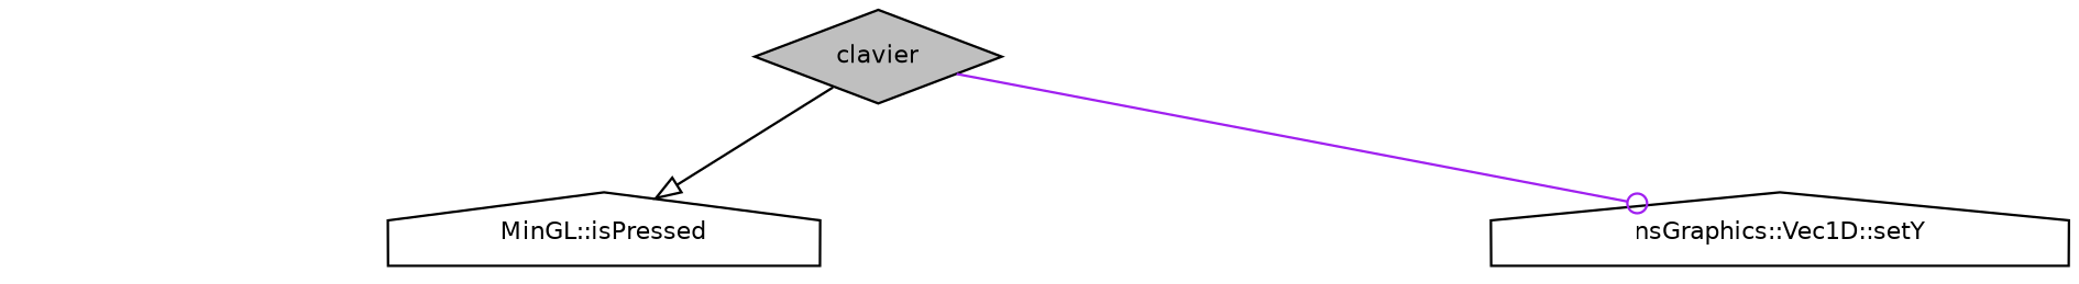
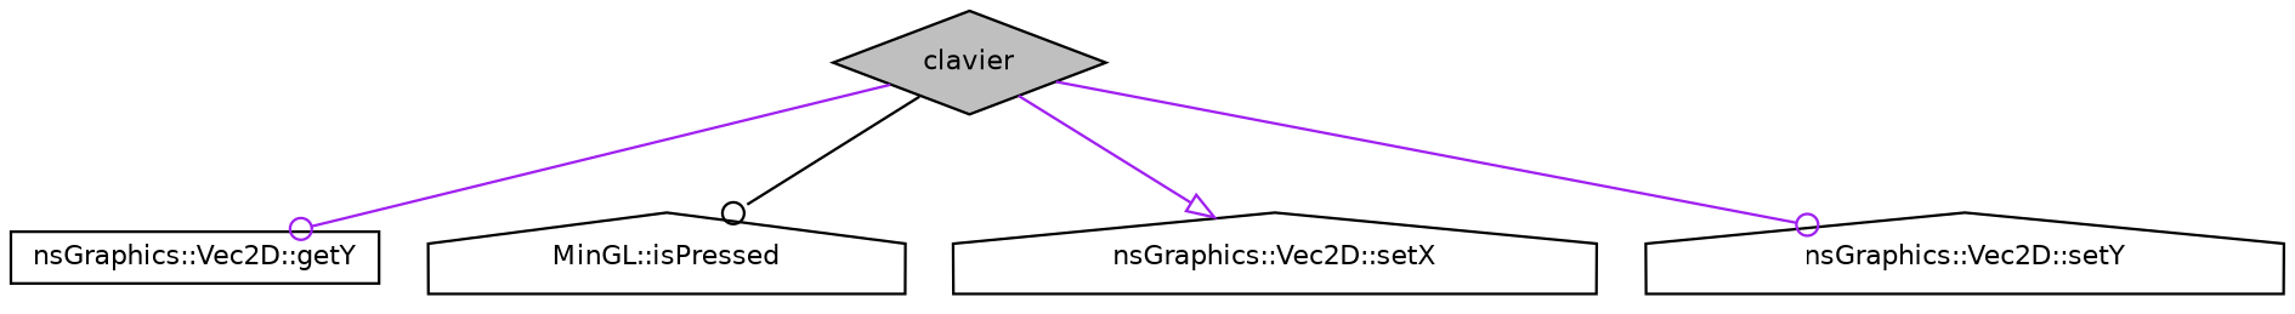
  digraph {
    rankdir=TB
    node [color=black fillcolor=white fontname=Helvetica fontsize=10 shape=house style=filled]
    edge [arrowhead=odot color=purple fontname=Helvetica fontsize=10 labelfontname=Helvetica labelfontsize=10 style=solid]
    n1 [fillcolor=grey75 fontcolor=black height=0.2 label=clavier shape=diamond width=0.4]
+   n2 [height=0.2 label="nsGraphics::Vec2D::getY" shape=box width=0.4]
    n3 [height=0.2 label="MinGL::isPressed" width=0.4]
-   n5 [height=0.2 label="nsGraphics::Vec1D::setY" width=0.4]
-   n1 -> n3 [arrowhead=onormal color=black]
+   n4 [height=0.2 label="nsGraphics::Vec2D::setX" width=0.4]
+   n5 [height=0.2 label="nsGraphics::Vec2D::setY" width=0.4]
+   n1 -> n2
+   n1 -> n3 [color=black]
+   n1 -> n4 [arrowhead=onormal]
    n1 -> n5
  }
